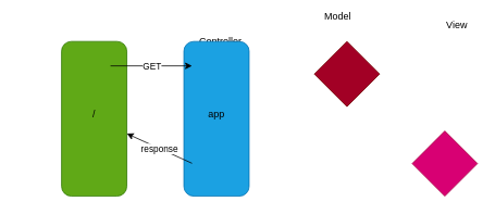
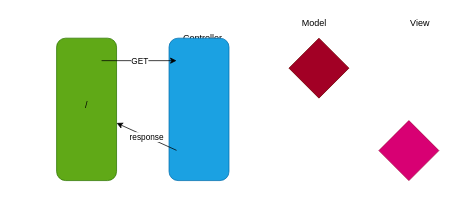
  <mxCell id="0" />
  <mxCell id="1" parent="0" />
  <mxCell id="2" value="Controller&lt;br&gt;" style="text;html=1;strokeColor=none;fillColor=none;align=center;verticalAlign=middle;whiteSpace=wrap;rounded=0;" vertex="1" parent="1"><mxGeometry x="250" y="40" width="40" height="20" as="geometry" /></mxCell>
- <mxCell id="3" value="Model" style="text;html=1;strokeColor=none;fillColor=none;align=center;verticalAlign=middle;whiteSpace=wrap;rounded=0;" vertex="1" parent="1"><mxGeometry x="394" y="10" width="40" height="20" as="geometry" /></mxCell>
+ <mxCell id="3" value="Model" style="text;html=1;strokeColor=none;fillColor=none;align=center;verticalAlign=middle;whiteSpace=wrap;rounded=0;" vertex="1" parent="1"><mxGeometry x="399" y="20" width="40" height="20" as="geometry" /></mxCell>
  <mxCell id="4" value="View&lt;br&gt;" style="text;html=1;strokeColor=none;fillColor=none;align=center;verticalAlign=middle;whiteSpace=wrap;rounded=0;" vertex="1" parent="1"><mxGeometry x="540" y="20" width="40" height="20" as="geometry" /></mxCell>
  <mxCell id="5" value="" style="rounded=1;whiteSpace=wrap;html=1;rotation=90;fillColor=#60a917;strokeColor=#2D7600;fontColor=#ffffff;" vertex="1" parent="1"><mxGeometry x="20" y="105" width="190" height="80" as="geometry" /></mxCell>
  <mxCell id="6" value="" style="rounded=1;whiteSpace=wrap;html=1;rotation=90;fillColor=#1ba1e2;strokeColor=#006EAF;fontColor=#ffffff;" vertex="1" parent="1"><mxGeometry x="170" y="105" width="190" height="80" as="geometry" /></mxCell>
  <mxCell id="7" value="" style="rhombus;whiteSpace=wrap;html=1;fillColor=#a20025;strokeColor=#6F0000;fontColor=#ffffff;" vertex="1" parent="1"><mxGeometry x="385" y="50" width="80" height="80" as="geometry" /></mxCell>
  <mxCell id="8" value="" style="rhombus;whiteSpace=wrap;html=1;fillColor=#d80073;strokeColor=#A50040;fontColor=#ffffff;" vertex="1" parent="1"><mxGeometry x="505" y="160" width="80" height="80" as="geometry" /></mxCell>
- <mxCell id="9" value="app" style="text;html=1;strokeColor=none;fillColor=none;align=center;verticalAlign=middle;whiteSpace=wrap;rounded=0;" vertex="1" parent="1"><mxGeometry x="245" y="130" width="40" height="20" as="geometry" /></mxCell>
  <mxCell id="10" value="/" style="text;html=1;strokeColor=none;fillColor=none;align=center;verticalAlign=middle;whiteSpace=wrap;rounded=0;" vertex="1" parent="1"><mxGeometry x="95" y="130" width="40" height="20" as="geometry" /></mxCell>
  <mxCell id="11" value="" style="endArrow=classic;html=1;" edge="1" parent="1"><mxGeometry relative="1" as="geometry"><mxPoint x="135" y="80" as="sourcePoint" /><mxPoint x="235" y="80" as="targetPoint" /></mxGeometry></mxCell>
  <mxCell id="12" value="GET" style="edgeLabel;resizable=0;html=1;align=center;verticalAlign=middle;" connectable="0" vertex="1" parent="11"><mxGeometry relative="1" as="geometry" /></mxCell>
  <mxCell id="13" value="" style="endArrow=classic;html=1;" edge="1" parent="1" target="5"><mxGeometry relative="1" as="geometry"><mxPoint x="235" y="199.66" as="sourcePoint" /><mxPoint x="335" y="199.66" as="targetPoint" /></mxGeometry></mxCell>
  <mxCell id="14" value="response" style="edgeLabel;resizable=0;html=1;align=center;verticalAlign=middle;" connectable="0" vertex="1" parent="13"><mxGeometry relative="1" as="geometry" /></mxCell>
